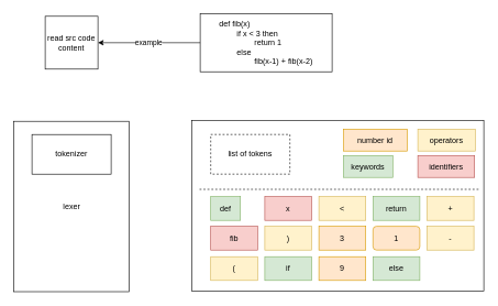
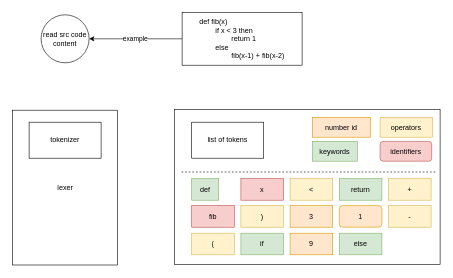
  <mxCell id="0" />
  <mxCell id="1" parent="0" />
  <mxCell id="2" value="" style="rounded=0;whiteSpace=wrap;html=1;fillColor=none;" parent="1" vertex="1"><mxGeometry x="290" y="182" width="443" height="258" as="geometry" /></mxCell>
  <mxCell id="3" value="example" style="edgeStyle=orthogonalEdgeStyle;rounded=0;orthogonalLoop=1;jettySize=auto;html=1;" parent="1" source="4" target="6" edge="1"><mxGeometry relative="1" as="geometry" /></mxCell>
  <mxCell id="4" value="&lt;br&gt;&lt;div style=&quot;color: rgb(0, 0, 0); font-family: Helvetica; font-size: 12px; font-style: normal; font-variant-ligatures: normal; font-variant-caps: normal; font-weight: 400; letter-spacing: normal; orphans: 2; text-align: left; text-indent: 0px; text-transform: none; widows: 2; word-spacing: 0px; -webkit-text-stroke-width: 0px; background-color: rgb(255, 255, 255); text-decoration-thickness: initial; text-decoration-style: initial; text-decoration-color: initial;&quot;&gt;&lt;span style=&quot;background-color: initial;&quot;&gt;def fib(x)&lt;/span&gt;&lt;/div&gt;&lt;div style=&quot;color: rgb(0, 0, 0); font-family: Helvetica; font-size: 12px; font-style: normal; font-variant-ligatures: normal; font-variant-caps: normal; font-weight: 400; letter-spacing: normal; orphans: 2; text-align: left; text-indent: 0px; text-transform: none; widows: 2; word-spacing: 0px; -webkit-text-stroke-width: 0px; background-color: rgb(255, 255, 255); text-decoration-thickness: initial; text-decoration-style: initial; text-decoration-color: initial;&quot;&gt;&lt;span style=&quot;background-color: initial;&quot;&gt;&lt;span style=&quot;&quot;&gt;&#09;&lt;/span&gt;&lt;span style=&quot;white-space: pre;&quot;&gt;&#09;&lt;/span&gt;if x &amp;lt; 3 then&lt;br&gt;&lt;/span&gt;&lt;/div&gt;&lt;div style=&quot;color: rgb(0, 0, 0); font-family: Helvetica; font-size: 12px; font-style: normal; font-variant-ligatures: normal; font-variant-caps: normal; font-weight: 400; letter-spacing: normal; orphans: 2; text-align: left; text-indent: 0px; text-transform: none; widows: 2; word-spacing: 0px; -webkit-text-stroke-width: 0px; background-color: rgb(255, 255, 255); text-decoration-thickness: initial; text-decoration-style: initial; text-decoration-color: initial;&quot;&gt;&lt;span style=&quot;background-color: initial;&quot;&gt;&lt;span style=&quot;&quot;&gt;&#09;&lt;/span&gt;&lt;span style=&quot;&quot;&gt;&#09;&lt;/span&gt;&lt;span style=&quot;white-space: pre;&quot;&gt;&#09;&lt;/span&gt;&lt;span style=&quot;white-space: pre;&quot;&gt;&#09;&lt;/span&gt;return 1&lt;br&gt;&lt;/span&gt;&lt;/div&gt;&lt;div style=&quot;color: rgb(0, 0, 0); font-family: Helvetica; font-size: 12px; font-style: normal; font-variant-ligatures: normal; font-variant-caps: normal; font-weight: 400; letter-spacing: normal; orphans: 2; text-align: left; text-indent: 0px; text-transform: none; widows: 2; word-spacing: 0px; -webkit-text-stroke-width: 0px; background-color: rgb(255, 255, 255); text-decoration-thickness: initial; text-decoration-style: initial; text-decoration-color: initial;&quot;&gt;&lt;span style=&quot;background-color: initial;&quot;&gt;&lt;span style=&quot;&quot;&gt;&#09;&lt;/span&gt;&lt;span style=&quot;white-space: pre;&quot;&gt;&#09;&lt;/span&gt;else&lt;br&gt;&lt;/span&gt;&lt;/div&gt;&lt;div style=&quot;color: rgb(0, 0, 0); font-family: Helvetica; font-size: 12px; font-style: normal; font-variant-ligatures: normal; font-variant-caps: normal; font-weight: 400; letter-spacing: normal; orphans: 2; text-align: left; text-indent: 0px; text-transform: none; widows: 2; word-spacing: 0px; -webkit-text-stroke-width: 0px; background-color: rgb(255, 255, 255); text-decoration-thickness: initial; text-decoration-style: initial; text-decoration-color: initial;&quot;&gt;&lt;span style=&quot;background-color: initial;&quot;&gt;&lt;span style=&quot;&quot;&gt;&#09;&lt;/span&gt;&lt;span style=&quot;&quot;&gt;&#09;&lt;/span&gt;&lt;span style=&quot;white-space: pre;&quot;&gt;&#09;&lt;/span&gt;&lt;span style=&quot;white-space: pre;&quot;&gt;&#09;&lt;/span&gt;fib(x-1) + fib(x-2)&lt;/span&gt;&lt;/div&gt;&lt;br&gt;" style="rounded=0;whiteSpace=wrap;html=1;fillColor=none;" parent="1" vertex="1"><mxGeometry x="303" y="20" width="200" height="88" as="geometry" /></mxCell>
  <mxCell id="5" value="lexer" style="rounded=0;whiteSpace=wrap;html=1;" parent="1" vertex="1"><mxGeometry x="20.5" y="183" width="175" height="258" as="geometry" /></mxCell>
- <mxCell id="6" value="read src code content" style="whiteSpace=wrap;html=1;aspect=fixed;rounded=0;" parent="1" vertex="1"><mxGeometry x="68" y="24" width="80" height="80" as="geometry" /></mxCell>
+ <mxCell id="6" value="read src code content" style="ellipse;whiteSpace=wrap;html=1;aspect=fixed;" parent="1" vertex="1"><mxGeometry x="68" y="24" width="80" height="80" as="geometry" /></mxCell>
  <mxCell id="7" value="tokenizer" style="rounded=0;whiteSpace=wrap;html=1;" parent="1" vertex="1"><mxGeometry x="48" y="203" width="120" height="60" as="geometry" /></mxCell>
- <mxCell id="8" value="list of tokens" style="rounded=0;whiteSpace=wrap;html=1;dashed=1;" parent="1" vertex="1"><mxGeometry x="319" y="203" width="120" height="60" as="geometry" /></mxCell>
+ <mxCell id="8" value="list of tokens" style="rounded=0;whiteSpace=wrap;html=1;" parent="1" vertex="1"><mxGeometry x="319" y="203" width="120" height="60" as="geometry" /></mxCell>
  <mxCell id="9" value="def" style="rounded=0;whiteSpace=wrap;html=1;fillColor=#d5e8d4;strokeColor=#82b366;" parent="1" vertex="1"><mxGeometry x="319" y="297" width="45" height="36" as="geometry" /></mxCell>
  <mxCell id="10" value="fib" style="rounded=0;whiteSpace=wrap;html=1;fillColor=#f8cecc;strokeColor=#b85450;" parent="1" vertex="1"><mxGeometry x="319" y="342" width="71" height="36" as="geometry" /></mxCell>
  <mxCell id="11" value="(" style="rounded=0;whiteSpace=wrap;html=1;fillColor=#fff2cc;strokeColor=#d6b656;" parent="1" vertex="1"><mxGeometry x="319" y="388" width="71" height="36" as="geometry" /></mxCell>
  <mxCell id="12" value="x" style="rounded=0;whiteSpace=wrap;html=1;fillColor=#f8cecc;strokeColor=#b85450;" parent="1" vertex="1"><mxGeometry x="401" y="297" width="71" height="36" as="geometry" /></mxCell>
  <mxCell id="13" value=")" style="rounded=0;whiteSpace=wrap;html=1;fillColor=#fff2cc;strokeColor=#d6b656;" parent="1" vertex="1"><mxGeometry x="401" y="342" width="71" height="36" as="geometry" /></mxCell>
  <mxCell id="14" value="if" style="rounded=0;whiteSpace=wrap;html=1;fillColor=#d5e8d4;strokeColor=#82b366;" parent="1" vertex="1"><mxGeometry x="401" y="388" width="71" height="36" as="geometry" /></mxCell>
  <mxCell id="15" value="&amp;lt;" style="rounded=0;whiteSpace=wrap;html=1;fillColor=#fff2cc;strokeColor=#d6b656;" parent="1" vertex="1"><mxGeometry x="483" y="297" width="71" height="36" as="geometry" /></mxCell>
  <mxCell id="16" value="3" style="rounded=0;whiteSpace=wrap;html=1;fillColor=#ffe6cc;strokeColor=#d79b00;" parent="1" vertex="1"><mxGeometry x="483" y="342" width="71" height="36" as="geometry" /></mxCell>
  <mxCell id="17" value="return" style="rounded=0;whiteSpace=wrap;html=1;fillColor=#d5e8d4;strokeColor=#82b366;" parent="1" vertex="1"><mxGeometry x="565" y="297" width="71" height="36" as="geometry" /></mxCell>
  <mxCell id="18" value="1" style="whiteSpace=wrap;html=1;fillColor=#ffe6cc;strokeColor=#d79b00;rounded=1;" parent="1" vertex="1"><mxGeometry x="565" y="342" width="71" height="36" as="geometry" /></mxCell>
  <mxCell id="19" value="else" style="rounded=0;whiteSpace=wrap;html=1;fillColor=#d5e8d4;strokeColor=#82b366;" parent="1" vertex="1"><mxGeometry x="565" y="388" width="71" height="36" as="geometry" /></mxCell>
  <mxCell id="20" value="+" style="rounded=0;whiteSpace=wrap;html=1;fillColor=#fff2cc;strokeColor=#d6b656;" parent="1" vertex="1"><mxGeometry x="647" y="297" width="71" height="36" as="geometry" /></mxCell>
  <mxCell id="21" value="-" style="rounded=0;whiteSpace=wrap;html=1;fillColor=#fff2cc;strokeColor=#d6b656;" parent="1" vertex="1"><mxGeometry x="647" y="342" width="71" height="36" as="geometry" /></mxCell>
  <mxCell id="22" value="9" style="rounded=0;whiteSpace=wrap;html=1;fillColor=#ffe6cc;strokeColor=#d79b00;" parent="1" vertex="1"><mxGeometry x="483" y="388" width="71" height="36" as="geometry" /></mxCell>
  <mxCell id="23" value="number id" style="rounded=0;whiteSpace=wrap;html=1;fillColor=#ffe6cc;strokeColor=#d79b00;" parent="1" vertex="1"><mxGeometry x="520" y="195" width="97" height="33" as="geometry" /></mxCell>
  <mxCell id="24" value="operators" style="rounded=0;whiteSpace=wrap;html=1;fillColor=#fff2cc;strokeColor=#d6b656;" parent="1" vertex="1"><mxGeometry x="633" y="195" width="87" height="33" as="geometry" /></mxCell>
  <mxCell id="25" value="keywords" style="rounded=0;whiteSpace=wrap;html=1;fillColor=#d5e8d4;strokeColor=#82b366;" parent="1" vertex="1"><mxGeometry x="520" y="235" width="75" height="33" as="geometry" /></mxCell>
- <mxCell id="26" value="identifiers" style="rounded=0;whiteSpace=wrap;html=1;fillColor=#f8cecc;strokeColor=#b85450;" parent="1" vertex="1"><mxGeometry x="633" y="235" width="86" height="33" as="geometry" /></mxCell>
+ <mxCell id="26" value="identifiers" style="whiteSpace=wrap;html=1;fillColor=#f8cecc;strokeColor=#b85450;rounded=1;" parent="1" vertex="1"><mxGeometry x="633" y="235" width="86" height="33" as="geometry" /></mxCell>
  <mxCell id="27" value="" style="endArrow=none;dashed=1;html=1;rounded=0;" parent="1" edge="1"><mxGeometry width="50" height="50" relative="1" as="geometry"><mxPoint x="725" y="286" as="sourcePoint" /><mxPoint x="299" y="286" as="targetPoint" /></mxGeometry></mxCell>
